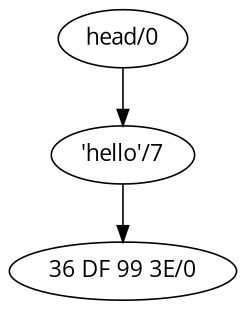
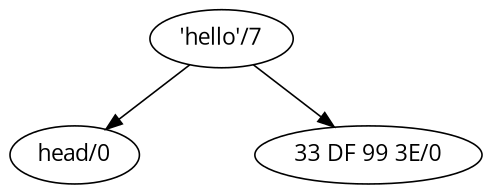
  digraph {
    fontname="Open Sans"
    nodesep=1.0
    node [fontname="Open Sans"]
    edge [fontname="Open Sans"]
    n1 [label="head/0"]
    n2 [label="'hello'/7"]
-   n3 [label="36 DF 99 3E/0"]
-   n1 -> n2
+   n3 [label="33 DF 99 3E/0"]
+   n2 -> n1
    n2 -> n3
  }
